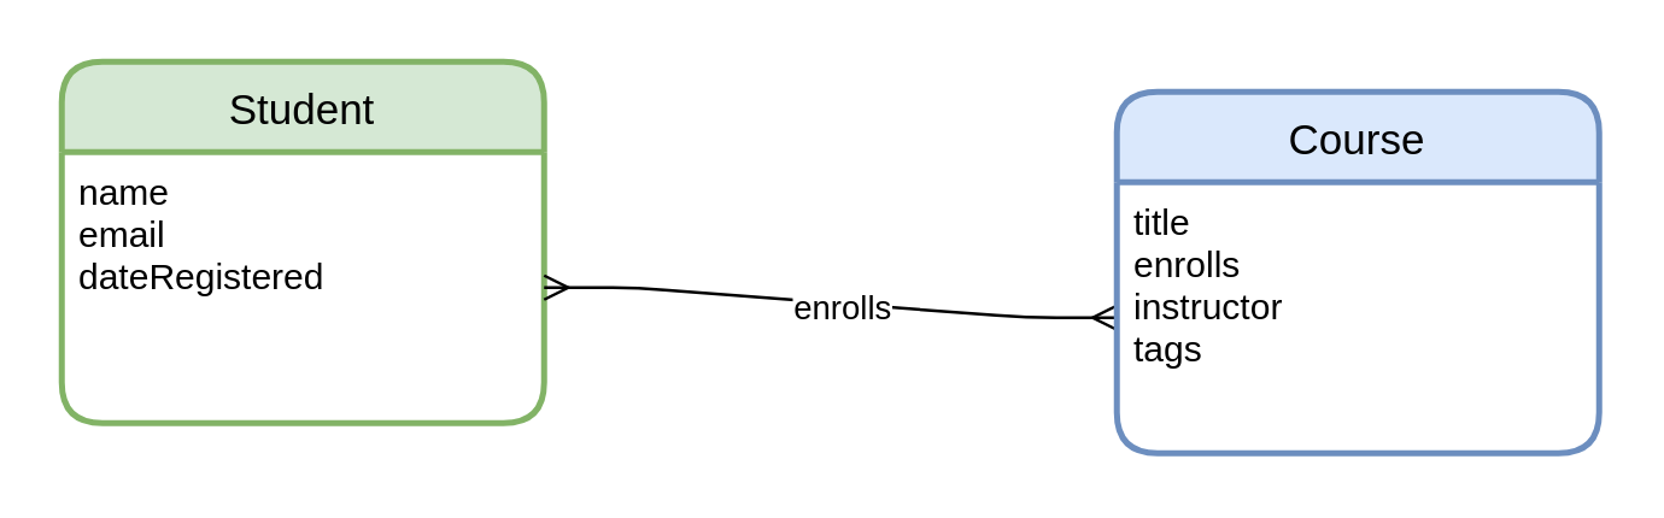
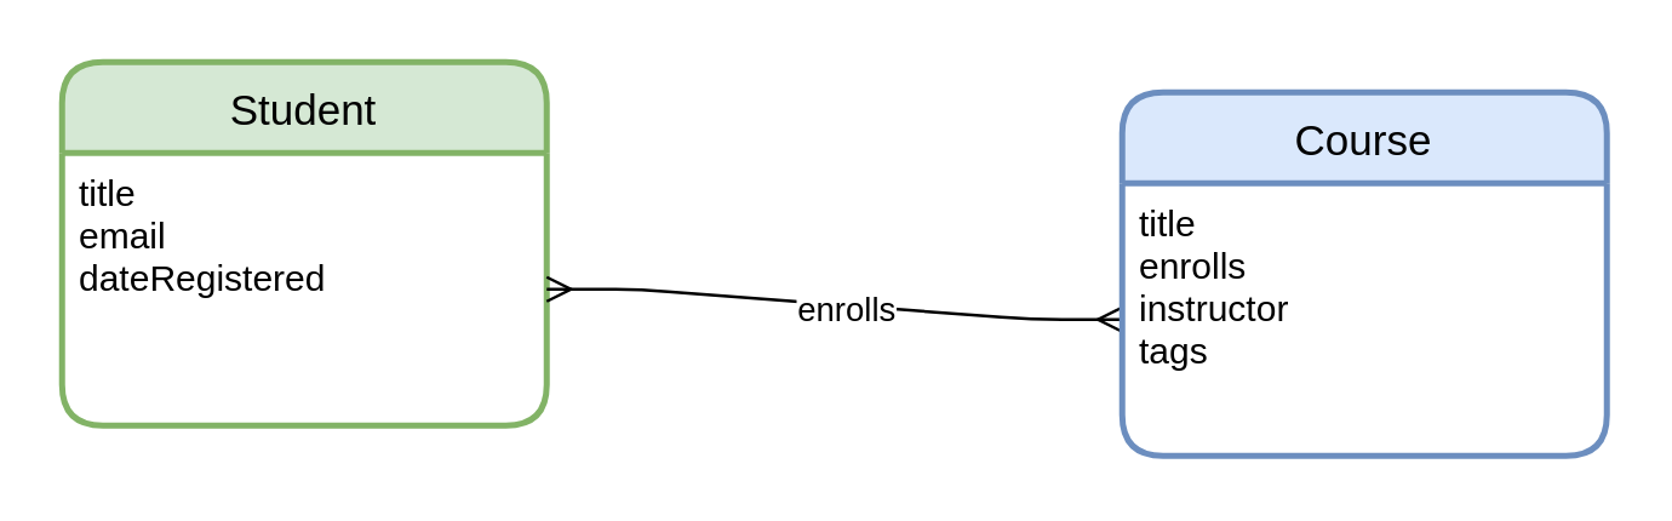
  <mxCell id="0" />
  <mxCell id="1" parent="0" />
  <mxCell id="2" value="Student" style="swimlane;childLayout=stackLayout;horizontal=1;startSize=30;horizontalStack=0;rounded=1;fontSize=14;fontStyle=0;strokeWidth=2;resizeParent=0;resizeLast=1;shadow=0;dashed=0;align=center;fillColor=#d5e8d4;strokeColor=#82b366;" parent="1" vertex="1"><mxGeometry x="20" y="20" width="160" height="120" as="geometry" /></mxCell>
- <mxCell id="3" value="name&#10;email&#10;dateRegistered" style="align=left;strokeColor=none;fillColor=none;spacingLeft=4;fontSize=12;verticalAlign=top;resizable=0;rotatable=0;part=1;" parent="2" vertex="1"><mxGeometry y="30" width="160" height="90" as="geometry" /></mxCell>
+ <mxCell id="3" value="title&#10;email&#10;dateRegistered" style="align=left;strokeColor=none;fillColor=none;spacingLeft=4;fontSize=12;verticalAlign=top;resizable=0;rotatable=0;part=1;" parent="2" vertex="1"><mxGeometry y="30" width="160" height="90" as="geometry" /></mxCell>
  <mxCell id="4" value="" style="edgeStyle=entityRelationEdgeStyle;fontSize=12;html=1;endArrow=ERmany;startArrow=ERmany;exitX=1;exitY=0.5;exitDx=0;exitDy=0;entryX=0;entryY=0.5;entryDx=0;entryDy=0;" parent="1" source="3" target="7" edge="1"><mxGeometry width="100" height="100" relative="1" as="geometry"><mxPoint x="250" y="200" as="sourcePoint" /><mxPoint x="350" y="100" as="targetPoint" /></mxGeometry></mxCell>
  <mxCell id="5" value="enrolls" style="edgeLabel;html=1;align=center;verticalAlign=middle;resizable=0;points=[];" parent="4" vertex="1" connectable="0"><mxGeometry x="0.043" y="-1" relative="1" as="geometry"><mxPoint as="offset" /></mxGeometry></mxCell>
  <mxCell id="6" value="Course" style="swimlane;childLayout=stackLayout;horizontal=1;startSize=30;horizontalStack=0;rounded=1;fontSize=14;fontStyle=0;strokeWidth=2;resizeParent=0;resizeLast=1;shadow=0;dashed=0;align=center;fillColor=#dae8fc;strokeColor=#6c8ebf;" parent="1" vertex="1"><mxGeometry x="370" y="30" width="160" height="120" as="geometry" /></mxCell>
  <mxCell id="7" value="title&#10;enrolls&#10;instructor&#10;tags" style="align=left;strokeColor=none;fillColor=none;spacingLeft=4;fontSize=12;verticalAlign=top;resizable=0;rotatable=0;part=1;" parent="6" vertex="1"><mxGeometry y="30" width="160" height="90" as="geometry" /></mxCell>
